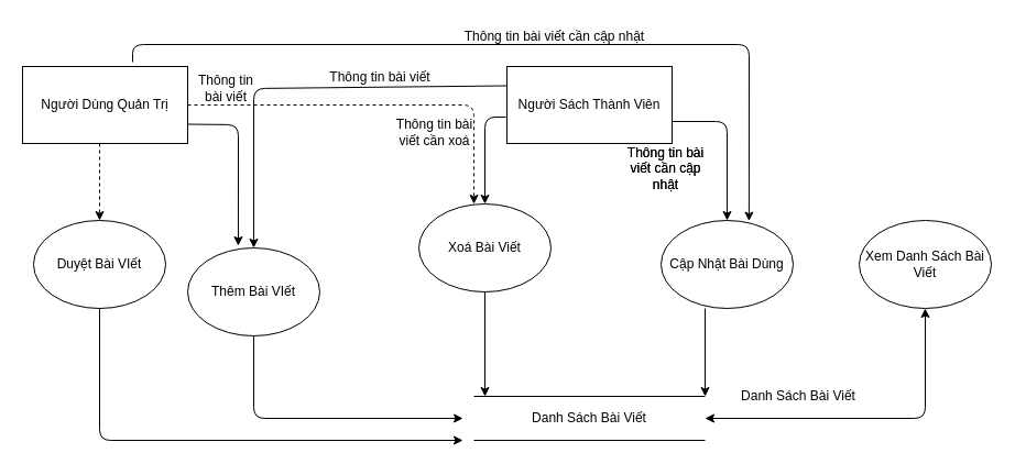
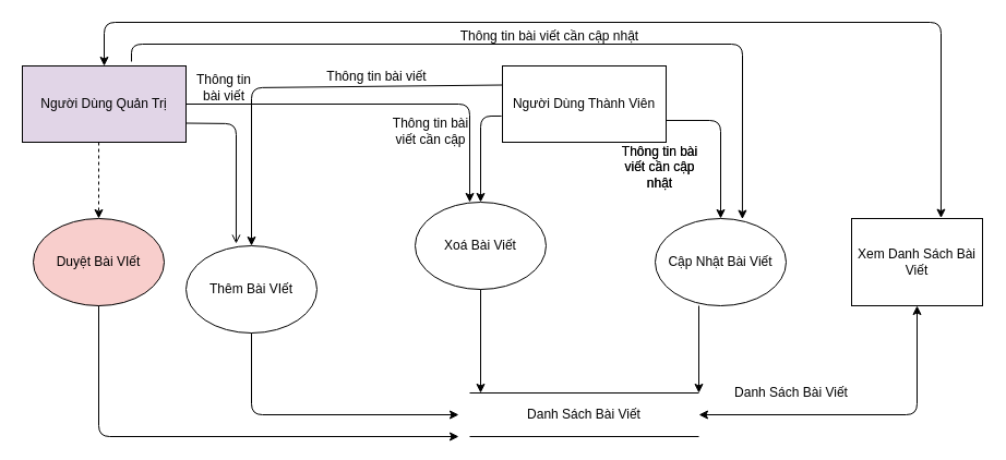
  <mxCell id="0" />
  <mxCell id="1" parent="0" />
- <mxCell id="2" value="Người Sách Thành Viên" style="rounded=0;whiteSpace=wrap;html=1;" parent="1" vertex="1"><mxGeometry x="460" y="60" width="150" height="70" as="geometry" /></mxCell>
+ <mxCell id="2" value="Người Dùng Thành Viên" style="rounded=0;whiteSpace=wrap;html=1;" parent="1" vertex="1"><mxGeometry x="460" y="60" width="150" height="70" as="geometry" /></mxCell>
  <mxCell id="3" value="Thêm Bài VIết" style="ellipse;whiteSpace=wrap;html=1;" parent="1" vertex="1"><mxGeometry x="170" y="225" width="120" height="80" as="geometry" /></mxCell>
  <mxCell id="4" value="Xoá Bài Viết" style="ellipse;whiteSpace=wrap;html=1;" parent="1" vertex="1"><mxGeometry x="380" y="185" width="120" height="80" as="geometry" /></mxCell>
- <mxCell id="5" value="Cập Nhật Bài Dùng" style="ellipse;whiteSpace=wrap;html=1;" parent="1" vertex="1"><mxGeometry x="600" y="200" width="120" height="80" as="geometry" /></mxCell>
- <mxCell id="6" value="Xem Danh Sách Bài Viết" style="ellipse;whiteSpace=wrap;html=1;" parent="1" vertex="1"><mxGeometry x="780" y="200" width="120" height="80" as="geometry" /></mxCell>
+ <mxCell id="5" value="Cập Nhật Bài Viết" style="ellipse;whiteSpace=wrap;html=1;" parent="1" vertex="1"><mxGeometry x="600" y="200" width="120" height="80" as="geometry" /></mxCell>
+ <mxCell id="6" value="Xem Danh Sách Bài Viết" style="whiteSpace=wrap;html=1;rounded=0;" parent="1" vertex="1"><mxGeometry x="780" y="200" width="120" height="80" as="geometry" /></mxCell>
  <mxCell id="7" value="" style="endArrow=classic;html=1;entryX=0.5;entryY=0;entryDx=0;entryDy=0;exitX=0;exitY=0.25;exitDx=0;exitDy=0;" parent="1" source="2" target="3" edge="1"><mxGeometry width="50" height="50" relative="1" as="geometry"><mxPoint x="250" y="180" as="sourcePoint" /><mxPoint x="300" y="130" as="targetPoint" /><Array as="points"><mxPoint x="230" y="80" /></Array></mxGeometry></mxCell>
  <mxCell id="8" value="" style="endArrow=none;html=1;" parent="1" edge="1"><mxGeometry width="50" height="50" relative="1" as="geometry"><mxPoint x="430" y="400" as="sourcePoint" /><mxPoint x="640" y="400" as="targetPoint" /></mxGeometry></mxCell>
  <mxCell id="9" value="" style="endArrow=none;html=1;" parent="1" edge="1"><mxGeometry width="50" height="50" relative="1" as="geometry"><mxPoint x="430" y="360" as="sourcePoint" /><mxPoint x="640" y="360" as="targetPoint" /></mxGeometry></mxCell>
  <mxCell id="10" value="Danh Sách Bài Viết " style="text;html=1;strokeColor=none;fillColor=none;align=center;verticalAlign=middle;whiteSpace=wrap;rounded=0;" parent="1" vertex="1"><mxGeometry x="450" y="370" width="170" height="20" as="geometry" /></mxCell>
  <mxCell id="11" value="" style="endArrow=classic;html=1;exitX=0.5;exitY=1;exitDx=0;exitDy=0;" parent="1" source="3" edge="1"><mxGeometry width="50" height="50" relative="1" as="geometry"><mxPoint x="250" y="380" as="sourcePoint" /><mxPoint x="420" y="380" as="targetPoint" /><Array as="points"><mxPoint x="230" y="380" /></Array></mxGeometry></mxCell>
  <mxCell id="12" value="" style="endArrow=classic;html=1;exitX=-0.006;exitY=0.657;exitDx=0;exitDy=0;exitPerimeter=0;" parent="1" source="2" target="4" edge="1"><mxGeometry width="50" height="50" relative="1" as="geometry"><mxPoint x="380" y="180" as="sourcePoint" /><mxPoint x="430" y="130" as="targetPoint" /><Array as="points"><mxPoint x="440" y="106" /></Array></mxGeometry></mxCell>
  <mxCell id="13" value="" style="endArrow=classic;html=1;" parent="1" target="5" edge="1"><mxGeometry width="50" height="50" relative="1" as="geometry"><mxPoint x="610" y="110" as="sourcePoint" /><mxPoint x="600" y="180" as="targetPoint" /><Array as="points"><mxPoint x="660" y="110" /></Array></mxGeometry></mxCell>
  <mxCell id="14" value="" style="endArrow=classic;startArrow=classic;html=1;entryX=0.5;entryY=1;entryDx=0;entryDy=0;" parent="1" target="6" edge="1"><mxGeometry width="50" height="50" relative="1" as="geometry"><mxPoint x="640" y="380" as="sourcePoint" /><mxPoint x="770" y="300" as="targetPoint" /><Array as="points"><mxPoint x="840" y="380" /></Array></mxGeometry></mxCell>
  <mxCell id="15" value="" style="endArrow=classic;html=1;exitX=0.5;exitY=1;exitDx=0;exitDy=0;" parent="1" source="4" edge="1"><mxGeometry width="50" height="50" relative="1" as="geometry"><mxPoint x="470" y="340" as="sourcePoint" /><mxPoint x="440" y="360" as="targetPoint" /></mxGeometry></mxCell>
  <mxCell id="16" value="" style="endArrow=classic;html=1;" parent="1" edge="1"><mxGeometry width="50" height="50" relative="1" as="geometry"><mxPoint x="640" y="280" as="sourcePoint" /><mxPoint x="640" y="360" as="targetPoint" /></mxGeometry></mxCell>
  <mxCell id="17" value="Thông tin bài viết" style="text;html=1;strokeColor=none;fillColor=none;align=center;verticalAlign=middle;whiteSpace=wrap;rounded=0;" parent="1" vertex="1"><mxGeometry x="280" y="60" width="130" height="20" as="geometry" /></mxCell>
- <mxCell id="18" value="Thông tin bài viết cần xoá" style="text;html=1;strokeColor=none;fillColor=none;align=center;verticalAlign=middle;whiteSpace=wrap;rounded=0;" parent="1" vertex="1"><mxGeometry x="350" y="100" width="89" height="40" as="geometry" /></mxCell>
+ <mxCell id="18" value="Thông tin bài viết cần cập" style="text;html=1;strokeColor=none;fillColor=none;align=center;verticalAlign=middle;whiteSpace=wrap;rounded=0;" parent="1" vertex="1"><mxGeometry x="350" y="100" width="89" height="40" as="geometry" /></mxCell>
  <mxCell id="19" value="&lt;div&gt;Thông tin bài viết cần cập nhật&lt;/div&gt;&lt;div&gt;&lt;br&gt;&lt;/div&gt;" style="text;html=1;strokeColor=none;fillColor=none;align=center;verticalAlign=middle;whiteSpace=wrap;rounded=0;" parent="1" vertex="1"><mxGeometry x="560" y="140" width="89" height="40" as="geometry" /></mxCell>
  <mxCell id="20" value="Danh Sách Bài Viết " style="text;html=1;strokeColor=none;fillColor=none;align=center;verticalAlign=middle;whiteSpace=wrap;rounded=0;" parent="1" vertex="1"><mxGeometry x="640" y="350" width="170" height="20" as="geometry" /></mxCell>
- <mxCell id="21" value="Người Dùng Quản Trị" style="rounded=0;whiteSpace=wrap;html=1;" parent="1" vertex="1"><mxGeometry x="20" y="60" width="150" height="70" as="geometry" /></mxCell>
- <mxCell id="22" value="Duyệt Bài VIết" style="ellipse;whiteSpace=wrap;html=1;" parent="1" vertex="1"><mxGeometry x="30" y="200" width="120" height="80" as="geometry" /></mxCell>
+ <mxCell id="21" value="Người Dùng Quản Trị" style="rounded=0;whiteSpace=wrap;html=1;fillColor=#e1d5e7;" parent="1" vertex="1"><mxGeometry x="20" y="60" width="150" height="70" as="geometry" /></mxCell>
+ <mxCell id="22" value="Duyệt Bài VIết" style="ellipse;whiteSpace=wrap;html=1;fillColor=#f8cecc;" parent="1" vertex="1"><mxGeometry x="30" y="200" width="120" height="80" as="geometry" /></mxCell>
  <mxCell id="23" value="" style="endArrow=classic;html=1;exitX=0.467;exitY=1;exitDx=0;exitDy=0;entryX=0.5;entryY=0;entryDx=0;entryDy=0;exitPerimeter=0;dashed=1;" parent="1" source="21" target="22" edge="1"><mxGeometry width="50" height="50" relative="1" as="geometry"><mxPoint x="94.58" y="140" as="sourcePoint" /><mxPoint x="94.58" y="200" as="targetPoint" /></mxGeometry></mxCell>
  <mxCell id="24" value="" style="endArrow=classic;html=1;exitX=0.5;exitY=1;exitDx=0;exitDy=0;" parent="1" source="22" edge="1"><mxGeometry width="50" height="50" relative="1" as="geometry"><mxPoint x="-30" y="450" as="sourcePoint" /><mxPoint x="420" y="400" as="targetPoint" /><Array as="points"><mxPoint y="400" x="90" /></Array></mxGeometry></mxCell>
- <mxCell id="25" value="" style="endArrow=classic;html=1;entryX=0.383;entryY=-0.025;entryDx=0;entryDy=0;entryPerimeter=0;exitX=1;exitY=0.75;exitDx=0;exitDy=0;" edge="1" parent="1" source="21" target="3"><mxGeometry width="50" height="50" relative="1" as="geometry"><mxPoint x="140" y="200" as="sourcePoint" /><mxPoint x="190" y="150" as="targetPoint" /><Array as="points"><mxPoint x="216" y="113" /></Array></mxGeometry></mxCell>
+ <mxCell id="25" value="" style="endArrow=open;html=1;entryX=0.383;entryY=-0.025;entryDx=0;entryDy=0;entryPerimeter=0;exitX=1;exitY=0.75;exitDx=0;exitDy=0;" edge="1" parent="1" source="21" target="3"><mxGeometry width="50" height="50" relative="1" as="geometry"><mxPoint x="140" y="200" as="sourcePoint" /><mxPoint x="190" y="150" as="targetPoint" /><Array as="points"><mxPoint x="216" y="113" /></Array></mxGeometry></mxCell>
  <mxCell id="26" value="Thông tin bài viết" style="text;html=1;strokeColor=none;fillColor=none;align=center;verticalAlign=middle;whiteSpace=wrap;rounded=0;" vertex="1" parent="1"><mxGeometry x="170" y="70" width="70" height="20" as="geometry" /></mxCell>
- <mxCell id="27" value="" style="endArrow=classic;html=1;exitX=1;exitY=0.5;exitDx=0;exitDy=0;entryX=0.417;entryY=0;entryDx=0;entryDy=0;entryPerimeter=0;dashed=1;" edge="1" parent="1" source="21" target="4"><mxGeometry width="50" height="50" relative="1" as="geometry"><mxPoint x="260" y="150" as="sourcePoint" /><mxPoint x="310" y="100" as="targetPoint" /><Array as="points"><mxPoint x="430" y="95" /></Array></mxGeometry></mxCell>
+ <mxCell id="27" value="" style="endArrow=classic;html=1;exitX=1;exitY=0.5;exitDx=0;exitDy=0;entryX=0.417;entryY=0;entryDx=0;entryDy=0;entryPerimeter=0;" edge="1" parent="1" source="21" target="4"><mxGeometry width="50" height="50" relative="1" as="geometry"><mxPoint x="260" y="150" as="sourcePoint" /><mxPoint x="310" y="100" as="targetPoint" /><Array as="points"><mxPoint x="430" y="95" /></Array></mxGeometry></mxCell>
  <mxCell id="28" style="edgeStyle=orthogonalEdgeStyle;rounded=0;orthogonalLoop=1;jettySize=auto;html=1;exitX=0.5;exitY=1;exitDx=0;exitDy=0;" edge="1" parent="1" source="18" target="18"><mxGeometry relative="1" as="geometry" /></mxCell>
  <mxCell id="29" value="" style="endArrow=classic;html=1;entryX=0.666;entryY=0.007;entryDx=0;entryDy=0;entryPerimeter=0;" edge="1" parent="1" target="5"><mxGeometry width="50" height="50" relative="1" as="geometry"><mxPoint x="120" y="56" as="sourcePoint" /><mxPoint x="685" y="203" as="targetPoint" /><Array as="points"><mxPoint x="120" y="40" /><mxPoint x="680" y="40" /></Array></mxGeometry></mxCell>
  <mxCell id="30" value="&lt;div&gt;Thông tin bài viết cần cập nhật&lt;/div&gt;&lt;div&gt;&lt;br&gt;&lt;/div&gt;" style="text;html=1;strokeColor=none;fillColor=none;align=center;verticalAlign=middle;whiteSpace=wrap;rounded=0;" vertex="1" parent="1"><mxGeometry x="560" y="140" width="89" height="40" as="geometry" /></mxCell>
+ <mxCell id="31" value="" style="endArrow=classic;startArrow=classic;html=1;entryX=0.683;entryY=-0.005;entryDx=0;entryDy=0;entryPerimeter=0;" edge="1" parent="1" source="21" target="6"><mxGeometry width="50" height="50" relative="1" as="geometry"><mxPoint x="95" y="39.289" as="sourcePoint" /><mxPoint x="880" y="10" as="targetPoint" /><Array as="points"><mxPoint x="95" y="20" /><mxPoint x="862" y="20" /></Array></mxGeometry></mxCell>
  <mxCell id="32" value="&lt;div&gt;Thông tin bài viết cần cập nhật&lt;/div&gt;&lt;div&gt;&lt;br&gt;&lt;/div&gt;" style="text;html=1;strokeColor=none;fillColor=none;align=center;verticalAlign=middle;whiteSpace=wrap;rounded=0;" vertex="1" parent="1"><mxGeometry x="401" width="204.5" height="40" as="geometry" y="20" /></mxCell>
